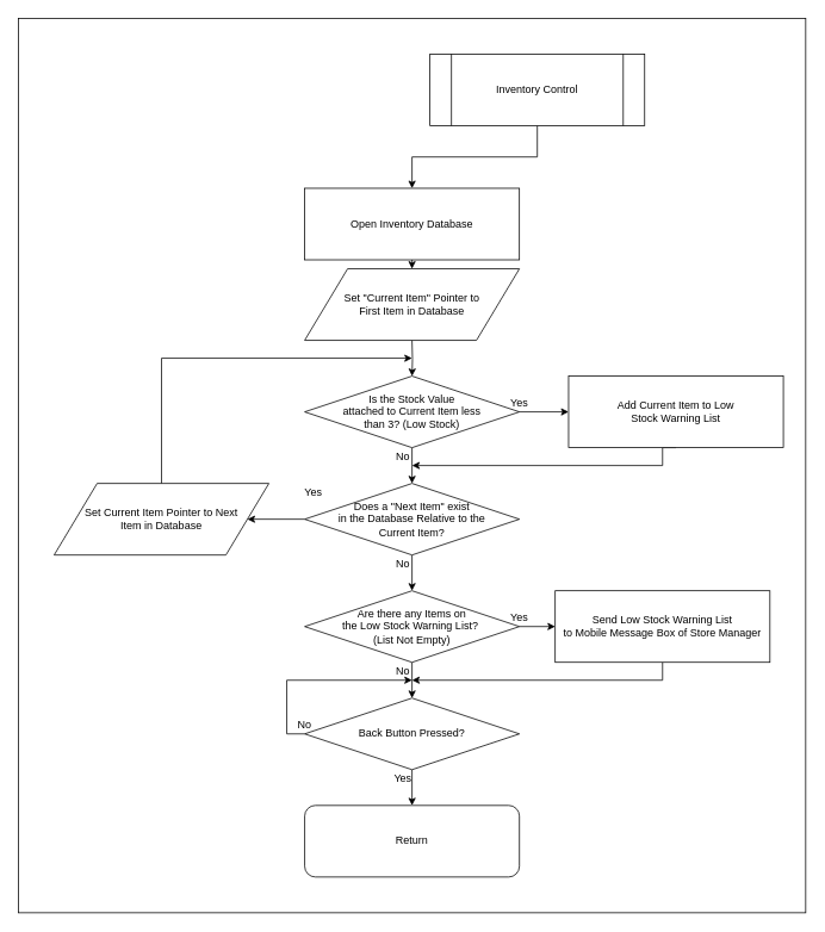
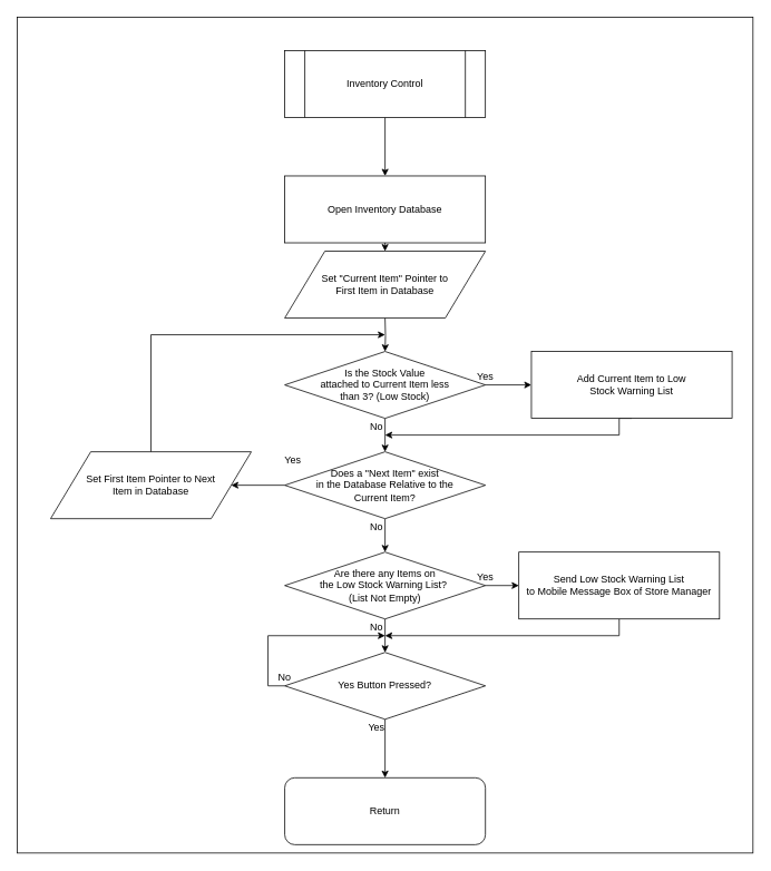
  <mxCell id="0" />
  <mxCell id="1" parent="0" />
  <mxCell id="2" value="" style="rounded=0;whiteSpace=wrap;html=1;" vertex="1" parent="1"><mxGeometry x="20" y="20" width="880" height="1000" as="geometry" /></mxCell>
  <mxCell id="3" style="edgeStyle=orthogonalEdgeStyle;rounded=0;orthogonalLoop=1;jettySize=auto;html=1;exitX=0.5;exitY=1;exitDx=0;exitDy=0;entryX=0.5;entryY=0;entryDx=0;entryDy=0;" parent="1" source="4" target="9" edge="1"><mxGeometry relative="1" as="geometry" /></mxCell>
- <mxCell id="4" value="Inventory Control" style="shape=process;whiteSpace=wrap;html=1;backgroundOutline=1;" parent="1" vertex="1"><mxGeometry x="480" y="60" width="240" height="80" as="geometry" /></mxCell>
- <mxCell id="5" value="Return" style="rounded=1;whiteSpace=wrap;html=1;" parent="1" vertex="1"><mxGeometry x="340" y="900" width="240" height="80" as="geometry" /></mxCell>
+ <mxCell id="4" value="Inventory Control" style="shape=process;whiteSpace=wrap;html=1;backgroundOutline=1;" parent="1" vertex="1"><mxGeometry x="340" y="60" width="240" height="80" as="geometry" /></mxCell>
+ <mxCell id="5" value="Return" style="rounded=1;whiteSpace=wrap;html=1;" parent="1" vertex="1"><mxGeometry x="340" y="930" width="240" height="80" as="geometry" /></mxCell>
  <mxCell id="6" style="edgeStyle=orthogonalEdgeStyle;rounded=0;orthogonalLoop=1;jettySize=auto;html=1;exitX=0.5;exitY=1;exitDx=0;exitDy=0;entryX=0.5;entryY=0;entryDx=0;entryDy=0;" parent="1" source="7" target="5" edge="1"><mxGeometry relative="1" as="geometry" /></mxCell>
- <mxCell id="7" value="Back Button Pressed?" style="rhombus;whiteSpace=wrap;html=1;" parent="1" vertex="1"><mxGeometry x="340" y="780" width="240" height="80" as="geometry" /></mxCell>
+ <mxCell id="7" value="Yes Button Pressed?" style="rhombus;whiteSpace=wrap;html=1;" parent="1" vertex="1"><mxGeometry x="340" y="780" width="240" height="80" as="geometry" /></mxCell>
  <mxCell id="8" style="edgeStyle=orthogonalEdgeStyle;rounded=0;orthogonalLoop=1;jettySize=auto;html=1;exitX=0.5;exitY=1;exitDx=0;exitDy=0;entryX=0.5;entryY=0;entryDx=0;entryDy=0;" parent="1" source="9" edge="1"><mxGeometry relative="1" as="geometry"><mxPoint x="460" y="300" as="targetPoint" /></mxGeometry></mxCell>
  <mxCell id="9" value="Open Inventory Database" style="rounded=0;whiteSpace=wrap;html=1;" parent="1" vertex="1"><mxGeometry x="340" y="210" width="240" height="80" as="geometry" /></mxCell>
  <mxCell id="10" style="edgeStyle=orthogonalEdgeStyle;rounded=0;orthogonalLoop=1;jettySize=auto;html=1;exitX=0;exitY=0.5;exitDx=0;exitDy=0;" parent="1" source="7" edge="1"><mxGeometry relative="1" as="geometry"><mxPoint x="460" y="760" as="targetPoint" /><Array as="points"><mxPoint x="320" y="820" /><mxPoint x="320" y="760" /></Array></mxGeometry></mxCell>
  <mxCell id="11" value="Yes" style="text;html=1;strokeColor=none;fillColor=none;align=center;verticalAlign=middle;whiteSpace=wrap;rounded=0;" parent="1" vertex="1"><mxGeometry x="430" y="860" width="40" height="20" as="geometry" /></mxCell>
  <mxCell id="12" value="No" style="text;html=1;strokeColor=none;fillColor=none;align=center;verticalAlign=middle;whiteSpace=wrap;rounded=0;" parent="1" vertex="1"><mxGeometry x="320" y="800" width="40" height="20" as="geometry" /></mxCell>
  <mxCell id="13" style="edgeStyle=orthogonalEdgeStyle;rounded=0;orthogonalLoop=1;jettySize=auto;html=1;exitX=0.5;exitY=1;exitDx=0;exitDy=0;entryX=0.5;entryY=0;entryDx=0;entryDy=0;" parent="1" target="16" edge="1"><mxGeometry relative="1" as="geometry"><mxPoint x="460" y="380" as="sourcePoint" /></mxGeometry></mxCell>
  <mxCell id="14" style="edgeStyle=orthogonalEdgeStyle;rounded=0;orthogonalLoop=1;jettySize=auto;html=1;exitX=0.5;exitY=1;exitDx=0;exitDy=0;entryX=0.5;entryY=0;entryDx=0;entryDy=0;" parent="1" source="16" target="19" edge="1"><mxGeometry relative="1" as="geometry" /></mxCell>
  <mxCell id="15" style="edgeStyle=orthogonalEdgeStyle;rounded=0;orthogonalLoop=1;jettySize=auto;html=1;exitX=1;exitY=0.5;exitDx=0;exitDy=0;entryX=0;entryY=0.5;entryDx=0;entryDy=0;" parent="1" source="16" target="25" edge="1"><mxGeometry relative="1" as="geometry" /></mxCell>
  <mxCell id="16" value="Is the Stock Value &lt;br&gt;attached to Current Item less &lt;br&gt;than 3? (Low Stock)" style="rhombus;whiteSpace=wrap;html=1;" parent="1" vertex="1"><mxGeometry x="340" y="420" width="240" height="80" as="geometry" /></mxCell>
  <mxCell id="17" style="edgeStyle=orthogonalEdgeStyle;rounded=0;orthogonalLoop=1;jettySize=auto;html=1;exitX=0.5;exitY=1;exitDx=0;exitDy=0;entryX=0.5;entryY=0;entryDx=0;entryDy=0;" parent="1" source="19" target="28" edge="1"><mxGeometry relative="1" as="geometry" /></mxCell>
  <mxCell id="18" style="edgeStyle=orthogonalEdgeStyle;rounded=0;orthogonalLoop=1;jettySize=auto;html=1;exitX=0;exitY=0.5;exitDx=0;exitDy=0;entryX=1;entryY=0.5;entryDx=0;entryDy=0;" edge="1" parent="1" source="19" target="34"><mxGeometry relative="1" as="geometry" /></mxCell>
  <mxCell id="19" value="Does a &quot;Next Item&quot; exist &lt;br&gt;in the Database Relative to the &lt;br&gt;Current Item?" style="rhombus;whiteSpace=wrap;html=1;" parent="1" vertex="1"><mxGeometry x="340" y="540" width="240" height="80" as="geometry" /></mxCell>
  <mxCell id="20" value="No" style="text;html=1;strokeColor=none;fillColor=none;align=center;verticalAlign=middle;whiteSpace=wrap;rounded=0;" parent="1" vertex="1"><mxGeometry x="430" y="500" width="40" height="20" as="geometry" /></mxCell>
  <mxCell id="21" value="No" style="text;html=1;strokeColor=none;fillColor=none;align=center;verticalAlign=middle;whiteSpace=wrap;rounded=0;" parent="1" vertex="1"><mxGeometry x="430" y="620" width="40" height="20" as="geometry" /></mxCell>
  <mxCell id="22" value="Yes" style="text;html=1;strokeColor=none;fillColor=none;align=center;verticalAlign=middle;whiteSpace=wrap;rounded=0;" parent="1" vertex="1"><mxGeometry x="330" y="540" width="40" height="20" as="geometry" /></mxCell>
  <mxCell id="23" value="Yes" style="text;html=1;strokeColor=none;fillColor=none;align=center;verticalAlign=middle;whiteSpace=wrap;rounded=0;" parent="1" vertex="1"><mxGeometry x="560" y="440" width="40" height="20" as="geometry" /></mxCell>
  <mxCell id="24" style="edgeStyle=orthogonalEdgeStyle;rounded=0;orthogonalLoop=1;jettySize=auto;html=1;exitX=0.5;exitY=1;exitDx=0;exitDy=0;" parent="1" source="25" edge="1"><mxGeometry relative="1" as="geometry"><mxPoint x="460" y="520" as="targetPoint" /><Array as="points"><mxPoint x="740" y="520" /></Array></mxGeometry></mxCell>
  <mxCell id="25" value="Add Current Item to Low &lt;br&gt;Stock Warning List" style="rounded=0;whiteSpace=wrap;html=1;" parent="1" vertex="1"><mxGeometry x="635" y="420" width="240" height="80" as="geometry" /></mxCell>
  <mxCell id="26" style="edgeStyle=orthogonalEdgeStyle;rounded=0;orthogonalLoop=1;jettySize=auto;html=1;exitX=0.5;exitY=1;exitDx=0;exitDy=0;entryX=0.5;entryY=0;entryDx=0;entryDy=0;" parent="1" source="28" target="7" edge="1"><mxGeometry relative="1" as="geometry" /></mxCell>
  <mxCell id="27" style="edgeStyle=orthogonalEdgeStyle;rounded=0;orthogonalLoop=1;jettySize=auto;html=1;exitX=1;exitY=0.5;exitDx=0;exitDy=0;entryX=0;entryY=0.5;entryDx=0;entryDy=0;" parent="1" source="28" target="30" edge="1"><mxGeometry relative="1" as="geometry" /></mxCell>
  <mxCell id="28" value="Are there any Items on &lt;br&gt;the Low Stock Warning List?&amp;nbsp;&lt;br&gt;(List Not Empty)" style="rhombus;whiteSpace=wrap;html=1;" parent="1" vertex="1"><mxGeometry x="340" y="660" width="240" height="80" as="geometry" /></mxCell>
  <mxCell id="29" style="edgeStyle=orthogonalEdgeStyle;rounded=0;orthogonalLoop=1;jettySize=auto;html=1;exitX=0.5;exitY=1;exitDx=0;exitDy=0;" parent="1" source="30" edge="1"><mxGeometry relative="1" as="geometry"><mxPoint x="460" y="760" as="targetPoint" /><Array as="points"><mxPoint x="740" y="760" /></Array></mxGeometry></mxCell>
  <mxCell id="30" value="Send Low Stock Warning List&lt;br&gt;to Mobile Message Box of Store Manager" style="rounded=0;whiteSpace=wrap;html=1;" parent="1" vertex="1"><mxGeometry x="620" y="660" width="240" height="80" as="geometry" /></mxCell>
  <mxCell id="31" value="No" style="text;html=1;strokeColor=none;fillColor=none;align=center;verticalAlign=middle;whiteSpace=wrap;rounded=0;" parent="1" vertex="1"><mxGeometry x="430" y="740" width="40" height="20" as="geometry" /></mxCell>
  <mxCell id="32" value="Yes" style="text;html=1;strokeColor=none;fillColor=none;align=center;verticalAlign=middle;whiteSpace=wrap;rounded=0;" parent="1" vertex="1"><mxGeometry x="560" y="680" width="40" height="20" as="geometry" /></mxCell>
  <mxCell id="33" style="edgeStyle=orthogonalEdgeStyle;rounded=0;orthogonalLoop=1;jettySize=auto;html=1;exitX=0.5;exitY=0;exitDx=0;exitDy=0;" edge="1" parent="1" source="34"><mxGeometry relative="1" as="geometry"><mxPoint x="460" y="400" as="targetPoint" /><Array as="points"><mxPoint x="180" y="400" /><mxPoint x="460" y="400" /></Array></mxGeometry></mxCell>
- <mxCell id="34" value="&lt;span style=&quot;white-space: normal&quot;&gt;Set Current Item Pointer to Next &lt;br&gt;Item&amp;nbsp;&lt;/span&gt;&lt;span style=&quot;white-space: normal&quot;&gt;in Database&lt;/span&gt;" style="shape=parallelogram;perimeter=parallelogramPerimeter;whiteSpace=wrap;html=1;" vertex="1" parent="1"><mxGeometry x="60" y="540" width="240" height="80" as="geometry" /></mxCell>
+ <mxCell id="34" value="&lt;span style=&quot;white-space: normal&quot;&gt;Set First Item Pointer to Next &lt;br&gt;Item&amp;nbsp;&lt;/span&gt;&lt;span style=&quot;white-space: normal&quot;&gt;in Database&lt;/span&gt;" style="shape=parallelogram;perimeter=parallelogramPerimeter;whiteSpace=wrap;html=1;" vertex="1" parent="1"><mxGeometry x="60" y="540" width="240" height="80" as="geometry" /></mxCell>
  <mxCell id="35" value="&lt;span style=&quot;white-space: normal&quot;&gt;Set &quot;Current Item&quot; Pointer to &lt;br&gt;First Item&amp;nbsp;&lt;/span&gt;&lt;span style=&quot;white-space: normal&quot;&gt;in Database&lt;/span&gt;" style="shape=parallelogram;perimeter=parallelogramPerimeter;whiteSpace=wrap;html=1;" vertex="1" parent="1"><mxGeometry x="340" y="300" width="240" height="80" as="geometry" /></mxCell>
